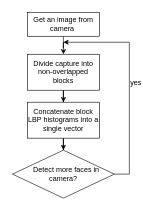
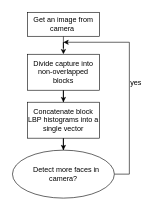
  <mxCell id="0" />
  <mxCell id="1" parent="0" />
  <mxCell id="2" style="edgeStyle=orthogonalEdgeStyle;rounded=0;orthogonalLoop=1;jettySize=auto;html=1;entryX=0.5;entryY=0;entryDx=0;entryDy=0;" edge="1" parent="1" source="3" target="5"><mxGeometry relative="1" as="geometry" /></mxCell>
  <mxCell id="3" value="Get an image from camera&amp;nbsp;" style="rounded=0;whiteSpace=wrap;html=1;fontSize=12;glass=0;strokeWidth=1;shadow=0;" vertex="1" parent="1"><mxGeometry x="45" y="20" width="120" height="40" as="geometry" /></mxCell>
  <mxCell id="4" style="edgeStyle=orthogonalEdgeStyle;rounded=0;orthogonalLoop=1;jettySize=auto;html=1;entryX=0.5;entryY=0;entryDx=0;entryDy=0;" edge="1" parent="1" source="5" target="7"><mxGeometry relative="1" as="geometry" /></mxCell>
  <mxCell id="5" value="Divide capture into non-overlapped blocks" style="rounded=0;whiteSpace=wrap;html=1;" vertex="1" parent="1"><mxGeometry x="45" y="90" width="120" height="60" as="geometry" /></mxCell>
  <mxCell id="6" style="edgeStyle=orthogonalEdgeStyle;rounded=0;orthogonalLoop=1;jettySize=auto;html=1;entryX=0.5;entryY=0;entryDx=0;entryDy=0;" edge="1" parent="1" source="7" target="9"><mxGeometry relative="1" as="geometry"><mxPoint x="105" y="260" as="targetPoint" /></mxGeometry></mxCell>
  <mxCell id="7" value="Concatenate block LBP histograms into a single vector" style="rounded=0;whiteSpace=wrap;html=1;" vertex="1" parent="1"><mxGeometry x="45" y="170" width="120" height="60" as="geometry" /></mxCell>
  <mxCell id="8" value="yes" style="edgeStyle=orthogonalEdgeStyle;rounded=0;orthogonalLoop=1;jettySize=auto;html=1;fontSize=12;endArrow=classic;endFill=1;labelPosition=right;verticalLabelPosition=middle;align=left;verticalAlign=middle;" edge="1" parent="1" source="9"><mxGeometry relative="1" as="geometry"><mxPoint x="105" y="70" as="targetPoint" /><Array as="points"><mxPoint x="215" y="290" /><mxPoint x="215" y="70" /><mxPoint x="105" y="70" /></Array></mxGeometry></mxCell>
- <mxCell id="9" value="&lt;span style=&quot;&quot;&gt;&amp;nbsp; &amp;nbsp;Detect more faces in camera?&lt;/span&gt;" style="rhombus;whiteSpace=wrap;html=1;rounded=0;glass=0;sketch=0;" vertex="1" parent="1"><mxGeometry x="20" y="250" width="170" height="80" as="geometry" /></mxCell>
+ <mxCell id="9" value="&lt;span style=&quot;&quot;&gt;&amp;nbsp; &amp;nbsp;Detect more faces in camera?&lt;/span&gt;" style="ellipse;whiteSpace=wrap;html=1;glass=0;sketch=0;" vertex="1" parent="1"><mxGeometry x="20" y="250" width="170" height="80" as="geometry" /></mxCell>
